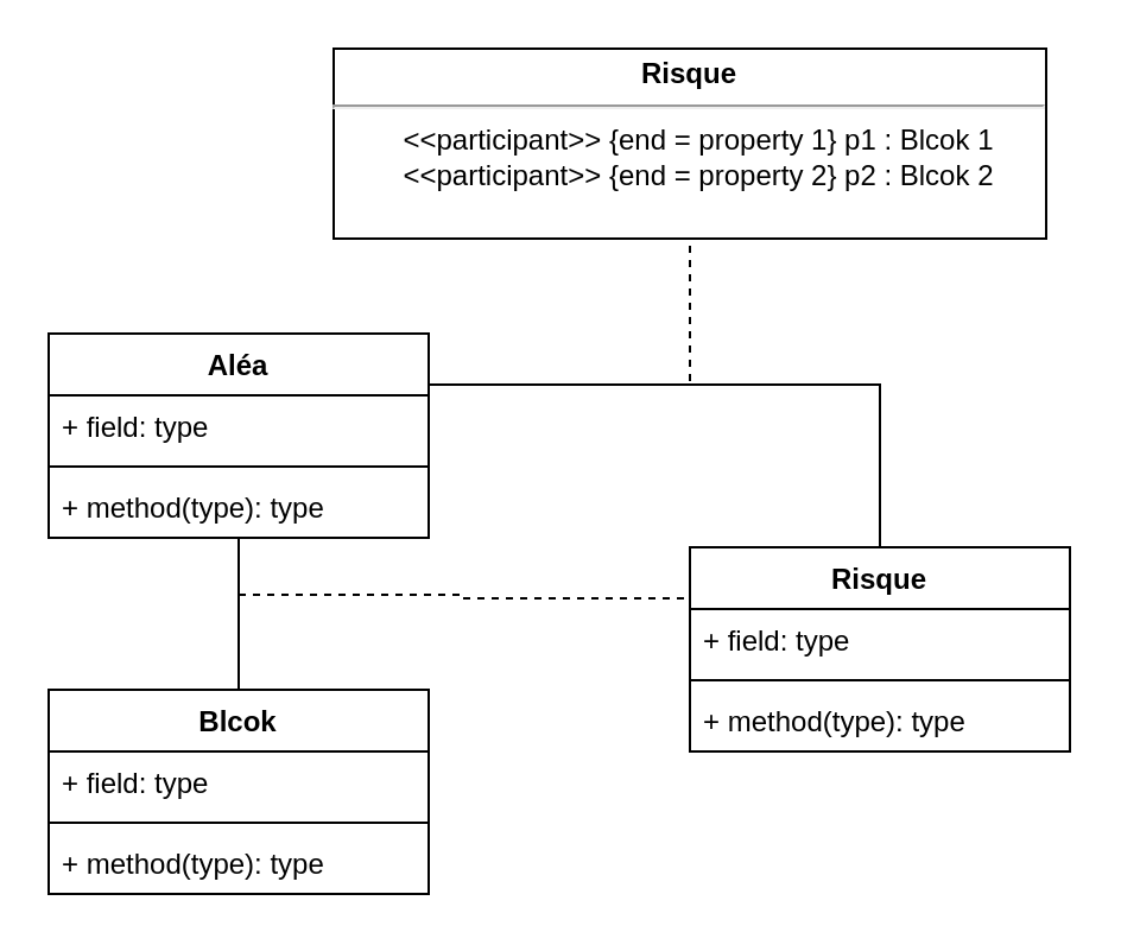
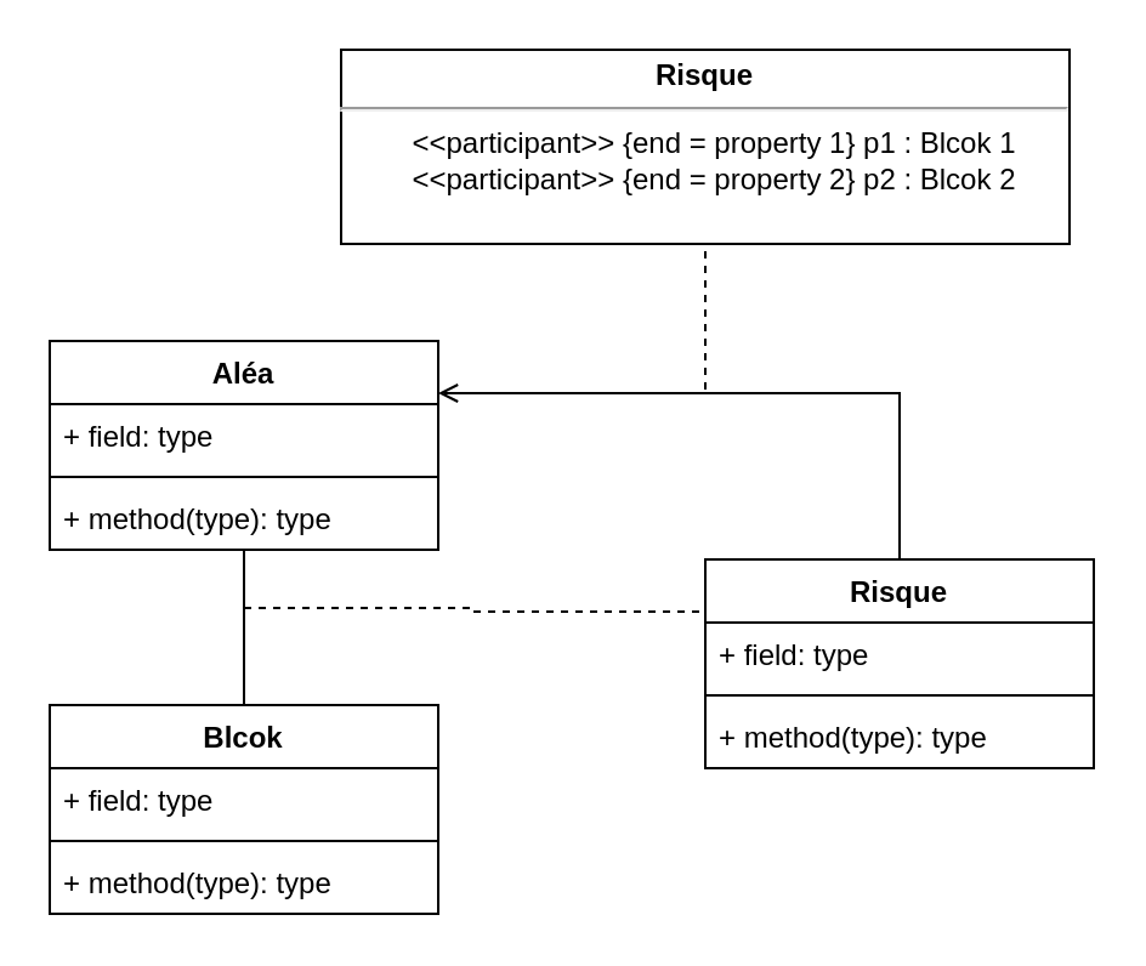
  <mxCell id="0" />
  <mxCell id="1" parent="0" />
  <mxCell id="2" value="Aléa" style="swimlane;fontStyle=1;align=center;verticalAlign=top;childLayout=stackLayout;horizontal=1;startSize=26;horizontalStack=0;resizeParent=1;resizeParentMax=0;resizeLast=0;collapsible=1;marginBottom=0;" vertex="1" parent="1"><mxGeometry x="20" y="140" width="160" height="86" as="geometry" /></mxCell>
  <mxCell id="3" value="+ field: type" style="text;strokeColor=none;fillColor=none;align=left;verticalAlign=top;spacingLeft=4;spacingRight=4;overflow=hidden;rotatable=0;points=[[0,0.5],[1,0.5]];portConstraint=eastwest;" vertex="1" parent="2"><mxGeometry y="26" width="160" height="26" as="geometry" /></mxCell>
  <mxCell id="4" value="" style="line;strokeWidth=1;fillColor=none;align=left;verticalAlign=middle;spacingTop=-1;spacingLeft=3;spacingRight=3;rotatable=0;labelPosition=right;points=[];portConstraint=eastwest;" vertex="1" parent="2"><mxGeometry y="52" width="160" height="8" as="geometry" /></mxCell>
  <mxCell id="5" value="+ method(type): type" style="text;strokeColor=none;fillColor=none;align=left;verticalAlign=top;spacingLeft=4;spacingRight=4;overflow=hidden;rotatable=0;points=[[0,0.5],[1,0.5]];portConstraint=eastwest;" vertex="1" parent="2"><mxGeometry y="60" width="160" height="26" as="geometry" /></mxCell>
  <mxCell id="6" value="Risque" style="swimlane;fontStyle=1;align=center;verticalAlign=top;childLayout=stackLayout;horizontal=1;startSize=26;horizontalStack=0;resizeParent=1;resizeParentMax=0;resizeLast=0;collapsible=1;marginBottom=0;" vertex="1" parent="1"><mxGeometry x="290" y="230" width="160" height="86" as="geometry"><mxRectangle x="600" y="310" width="90" height="26" as="alternateBounds" /></mxGeometry></mxCell>
  <mxCell id="7" value="+ field: type" style="text;strokeColor=none;fillColor=none;align=left;verticalAlign=top;spacingLeft=4;spacingRight=4;overflow=hidden;rotatable=0;points=[[0,0.5],[1,0.5]];portConstraint=eastwest;" vertex="1" parent="6"><mxGeometry y="26" width="160" height="26" as="geometry" /></mxCell>
  <mxCell id="8" value="" style="line;strokeWidth=1;fillColor=none;align=left;verticalAlign=middle;spacingTop=-1;spacingLeft=3;spacingRight=3;rotatable=0;labelPosition=right;points=[];portConstraint=eastwest;" vertex="1" parent="6"><mxGeometry y="52" width="160" height="8" as="geometry" /></mxCell>
  <mxCell id="9" value="+ method(type): type" style="text;strokeColor=none;fillColor=none;align=left;verticalAlign=top;spacingLeft=4;spacingRight=4;overflow=hidden;rotatable=0;points=[[0,0.5],[1,0.5]];portConstraint=eastwest;" vertex="1" parent="6"><mxGeometry y="60" width="160" height="26" as="geometry" /></mxCell>
  <mxCell id="10" value="&lt;p style=&quot;margin: 0px ; margin-top: 4px ; text-align: center&quot;&gt;&lt;b&gt;Risque&lt;/b&gt;&lt;/p&gt;&lt;hr&gt;&lt;p style=&quot;margin: 0px ; margin-left: 8px ; text-align: center&quot;&gt;&amp;lt;&amp;lt;participant&amp;gt;&amp;gt; {end = property 1} p1 : Blcok 1&lt;br&gt;&amp;lt;&amp;lt;participant&amp;gt;&amp;gt; {end = property 2} p2 : Blcok 2&lt;/p&gt;" style="shape=rect;html=1;overflow=fill;whiteSpace=wrap;" vertex="1" parent="1"><mxGeometry x="140" y="20" width="300" height="80" as="geometry" /></mxCell>
  <mxCell id="11" value="" style="edgeStyle=elbowEdgeStyle;html=1;endArrow=none;elbow=vertical;rounded=0;entryX=0.5;entryY=1;entryDx=0;entryDy=0;dashed=1;" edge="1" parent="1" target="10"><mxGeometry width="100" height="75" relative="1" as="geometry"><mxPoint x="290" y="160" as="sourcePoint" /><mxPoint x="400" y="170" as="targetPoint" /></mxGeometry></mxCell>
  <mxCell id="12" value="Blcok" style="swimlane;fontStyle=1;align=center;verticalAlign=top;childLayout=stackLayout;horizontal=1;startSize=26;horizontalStack=0;resizeParent=1;resizeParentMax=0;resizeLast=0;collapsible=1;marginBottom=0;" vertex="1" parent="1"><mxGeometry x="20" y="290" width="160" height="86" as="geometry" /></mxCell>
  <mxCell id="13" value="+ field: type" style="text;strokeColor=none;fillColor=none;align=left;verticalAlign=top;spacingLeft=4;spacingRight=4;overflow=hidden;rotatable=0;points=[[0,0.5],[1,0.5]];portConstraint=eastwest;" vertex="1" parent="12"><mxGeometry y="26" width="160" height="26" as="geometry" /></mxCell>
  <mxCell id="14" value="" style="line;strokeWidth=1;fillColor=none;align=left;verticalAlign=middle;spacingTop=-1;spacingLeft=3;spacingRight=3;rotatable=0;labelPosition=right;points=[];portConstraint=eastwest;" vertex="1" parent="12"><mxGeometry y="52" width="160" height="8" as="geometry" /></mxCell>
  <mxCell id="15" value="+ method(type): type" style="text;strokeColor=none;fillColor=none;align=left;verticalAlign=top;spacingLeft=4;spacingRight=4;overflow=hidden;rotatable=0;points=[[0,0.5],[1,0.5]];portConstraint=eastwest;" vertex="1" parent="12"><mxGeometry y="60" width="160" height="26" as="geometry" /></mxCell>
  <mxCell id="16" value="" style="edgeStyle=elbowEdgeStyle;html=1;endArrow=none;elbow=vertical;rounded=0;exitX=0.5;exitY=0;exitDx=0;exitDy=0;" edge="1" parent="1" source="12" target="5"><mxGeometry width="100" height="75" relative="1" as="geometry"><mxPoint x="300" y="245" as="sourcePoint" /><mxPoint x="400" y="170" as="targetPoint" /></mxGeometry></mxCell>
  <mxCell id="17" value="" style="edgeStyle=elbowEdgeStyle;fontSize=12;html=1;endFill=0;startFill=0;endSize=6;startSize=6;dashed=1;endArrow=none;startArrow=none;rounded=0;entryX=0;entryY=0.25;entryDx=0;entryDy=0;" edge="1" parent="1" target="6"><mxGeometry width="160" relative="1" as="geometry"><mxPoint x="100" y="250" as="sourcePoint" /><mxPoint x="430" y="200" as="targetPoint" /></mxGeometry></mxCell>
- <mxCell id="18" value="" style="edgeStyle=orthogonalEdgeStyle;html=1;endArrow=none;elbow=vertical;rounded=0;entryX=1;entryY=0.25;entryDx=0;entryDy=0;exitX=0.5;exitY=0;exitDx=0;exitDy=0;" edge="1" parent="1" source="6" target="2"><mxGeometry width="100" height="75" relative="1" as="geometry"><mxPoint x="300" y="245" as="sourcePoint" /><mxPoint x="400" y="170" as="targetPoint" /></mxGeometry></mxCell>
+ <mxCell id="18" value="" style="edgeStyle=orthogonalEdgeStyle;html=1;endArrow=open;elbow=vertical;rounded=0;entryX=1;entryY=0.25;entryDx=0;entryDy=0;exitX=0.5;exitY=0;exitDx=0;exitDy=0;" edge="1" parent="1" source="6" target="2"><mxGeometry width="100" height="75" relative="1" as="geometry"><mxPoint x="300" y="245" as="sourcePoint" /><mxPoint x="400" y="170" as="targetPoint" /></mxGeometry></mxCell>
